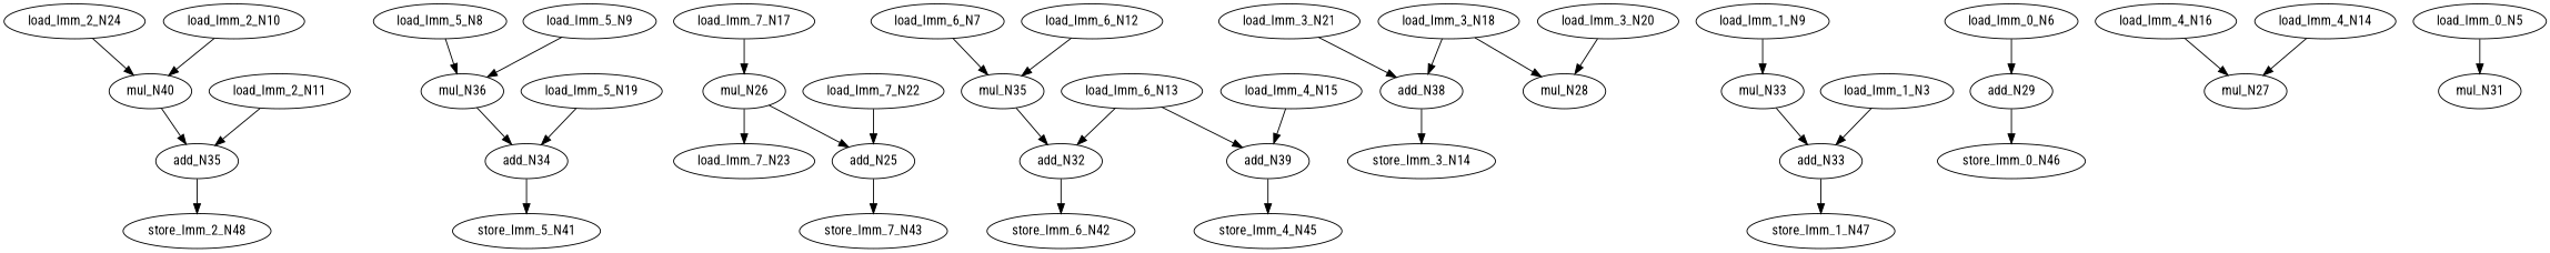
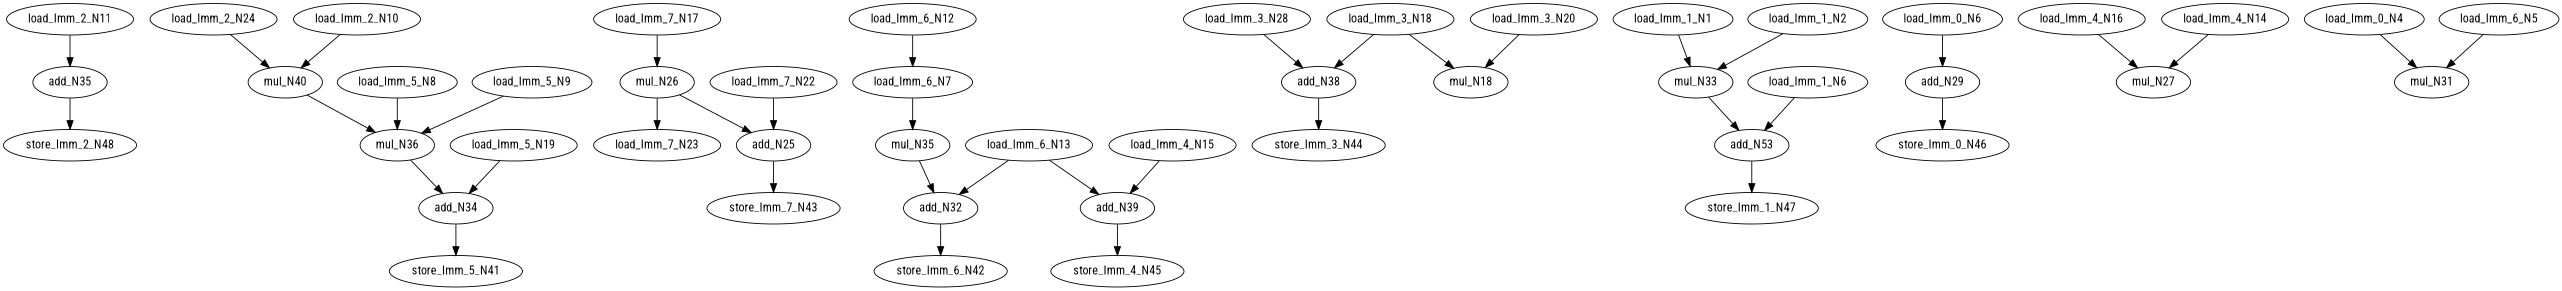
  digraph {
    fontname="Roboto Condensed"
    node [color=black fontname="Roboto Condensed" ntype=operation]
    edge [fontname="Roboto Condensed"]
    n1 [label=store_Imm_2_N48]
    n2 [label=store_Imm_5_N41]
    n3 [label=mul_N40]
    n4 [label=add_N35]
    n5 [label=store_Imm_7_N43]
    n6 [label=store_Imm_6_N42]
    n7 [label=store_Imm_4_N45]
-   n8 [label=store_Imm_3_N14]
+   n8 [label=store_Imm_3_N44]
    n9 [label=store_Imm_1_N47]
    n10 [label=store_Imm_0_N46]
    n11 [label=add_N29]
-   n12 [label=mul_N28]
+   n12 [label=mul_N18]
    n13 [label=add_N38]
    n14 [label=load_Imm_7_N23]
    n15 [label=mul_N26]
    n16 [label=add_N25]
    n17 [label=load_Imm_7_N22]
-   n18 [label=load_Imm_3_N21]
+   n18 [label=load_Imm_3_N28]
    n19 [label=load_Imm_3_N20]
    n20 [label=mul_N27]
    n21 [label=add_N39]
    n22 [label=load_Imm_2_N24]
    n23 [label=load_Imm_5_N8]
    n24 [label=mul_N36]
    n25 [label=add_N34]
    n26 [label=load_Imm_5_N9]
-   n27 [label=load_Imm_1_N9]
+   n27 [label=load_Imm_1_N1]
    n28 [label=mul_N33]
-   n29 [label=add_N33]
-   n31 [label=load_Imm_1_N3]
+   n29 [label=add_N53]
+   n30 [label=load_Imm_1_N2]
+   n31 [label=load_Imm_1_N6]
+   n32 [label=load_Imm_0_N4]
    n33 [label=mul_N31]
-   n34 [label=load_Imm_0_N5]
+   n34 [label=load_Imm_6_N5]
    n35 [label=load_Imm_0_N6]
    n36 [label=load_Imm_6_N7]
    n37 [label=mul_N35]
    n38 [label=add_N32]
    n39 [label=load_Imm_6_N12]
    n40 [label=load_Imm_6_N13]
    n41 [label=load_Imm_2_N10]
    n42 [label=load_Imm_2_N11]
    n43 [label=load_Imm_4_N16]
    n44 [label=load_Imm_7_N17]
    n45 [label=load_Imm_4_N14]
    n46 [label=load_Imm_4_N15]
    n47 [label=load_Imm_3_N18]
    n48 [label=load_Imm_5_N19]
-   n3 -> n4
+   n3 -> n24
    n4 -> n1
    n11 -> n10
    n13 -> n8
    n15 -> n14
    n15 -> n16
    n16 -> n5
    n17 -> n16
    n18 -> n13
    n19 -> n12
    n21 -> n7
    n22 -> n3
    n23 -> n24
    n24 -> n25
    n25 -> n2
    n26 -> n24
    n27 -> n28
    n28 -> n29
    n29 -> n9
+   n30 -> n28
    n31 -> n29
+   n32 -> n33
    n34 -> n33
    n35 -> n11
    n36 -> n37
    n37 -> n38
    n38 -> n6
-   n39 -> n37
+   n39 -> n36
    n40 -> n21
    n40 -> n38
    n41 -> n3
    n42 -> n4
    n43 -> n20
    n44 -> n15
    n45 -> n20
    n46 -> n21
    n47 -> n12
    n47 -> n13
    n48 -> n25
  }
